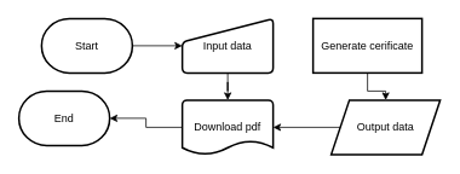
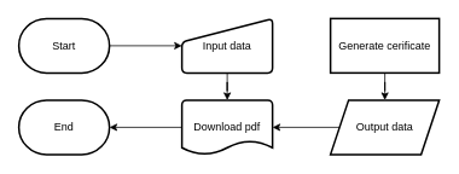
  <mxCell id="0" />
  <mxCell id="1" parent="0" />
  <mxCell id="2" value="" style="edgeStyle=orthogonalEdgeStyle;rounded=0;orthogonalLoop=1;jettySize=auto;html=1;entryX=0;entryY=0.5;entryDx=0;entryDy=0;" edge="1" parent="1" source="3" target="11"><mxGeometry relative="1" as="geometry"><mxPoint x="534" y="180" as="targetPoint" /></mxGeometry></mxCell>
- <mxCell id="3" value="Start" style="strokeWidth=2;html=1;shape=mxgraph.flowchart.terminator;whiteSpace=wrap;" vertex="1" parent="1"><mxGeometry x="45" y="20" width="100" height="60" as="geometry" /></mxCell>
+ <mxCell id="3" value="Start" style="strokeWidth=2;html=1;shape=mxgraph.flowchart.terminator;whiteSpace=wrap;" vertex="1" parent="1"><mxGeometry x="20" y="20" width="100" height="60" as="geometry" /></mxCell>
  <mxCell id="4" value="" style="edgeStyle=orthogonalEdgeStyle;rounded=0;orthogonalLoop=1;jettySize=auto;html=1;" edge="1" parent="1" source="5" target="7"><mxGeometry relative="1" as="geometry" /></mxCell>
- <mxCell id="5" value="Generate cerificate" style="whiteSpace=wrap;html=1;strokeWidth=2;" vertex="1" parent="1"><mxGeometry x="344" y="20" width="120" height="60" as="geometry" /></mxCell>
+ <mxCell id="5" value="Generate cerificate" style="whiteSpace=wrap;html=1;strokeWidth=2;" vertex="1" parent="1"><mxGeometry x="364" y="20" width="120" height="60" as="geometry" /></mxCell>
  <mxCell id="6" value="" style="edgeStyle=orthogonalEdgeStyle;rounded=0;orthogonalLoop=1;jettySize=auto;html=1;" edge="1" parent="1" source="7" target="9"><mxGeometry relative="1" as="geometry" /></mxCell>
  <mxCell id="7" value="Output data" style="shape=parallelogram;perimeter=parallelogramPerimeter;whiteSpace=wrap;html=1;fixedSize=1;strokeWidth=2;" vertex="1" parent="1"><mxGeometry x="364" y="110" width="120" height="60" as="geometry" /></mxCell>
  <mxCell id="8" value="" style="edgeStyle=orthogonalEdgeStyle;rounded=0;orthogonalLoop=1;jettySize=auto;html=1;" edge="1" parent="1" source="9" target="12"><mxGeometry relative="1" as="geometry" /></mxCell>
  <mxCell id="9" value="Download pdf" style="strokeWidth=2;html=1;shape=mxgraph.flowchart.document2;whiteSpace=wrap;size=0.25;" vertex="1" parent="1"><mxGeometry x="200" y="110" width="100" height="60" as="geometry" /></mxCell>
  <mxCell id="10" value="" style="edgeStyle=orthogonalEdgeStyle;rounded=0;orthogonalLoop=1;jettySize=auto;html=1;" edge="1" parent="1" source="11" target="9"><mxGeometry relative="1" as="geometry" /></mxCell>
  <mxCell id="11" value="Input data" style="html=1;strokeWidth=2;shape=manualInput;whiteSpace=wrap;rounded=1;size=26;arcSize=11;" vertex="1" parent="1"><mxGeometry x="200" y="20" width="100" height="60" as="geometry" /></mxCell>
- <mxCell id="12" value="End" style="strokeWidth=2;html=1;shape=mxgraph.flowchart.terminator;whiteSpace=wrap;" vertex="1" parent="1"><mxGeometry x="20" y="100" width="100" height="60" as="geometry" /></mxCell>
+ <mxCell id="12" value="End" style="strokeWidth=2;html=1;shape=mxgraph.flowchart.terminator;whiteSpace=wrap;" vertex="1" parent="1"><mxGeometry x="20" y="110" width="100" height="60" as="geometry" /></mxCell>
